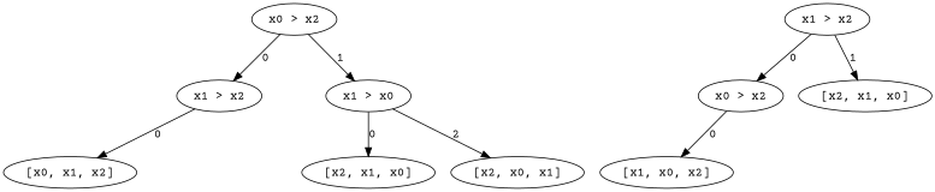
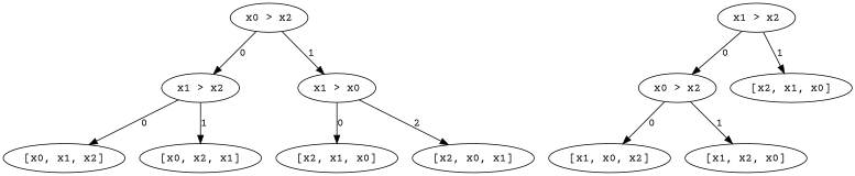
  digraph {
    fontname="Courier Prime"
    node [fontname="Courier Prime"]
    edge [fontname="Courier Prime"]
    n1 [label="x0 > x2"]
    n2 [label="x1 > x2"]
    n3 [label="x1 > x0"]
    n4 [label="x1 > x2"]
    n5 [label="x0 > x2"]
    n6 [label="[x2, x1, x0]"]
    n7 [label="[x0, x1, x2]"]
+   n8 [label="[x0, x2, x1]"]
    n9 [label="[x2, x1, x0]"]
    n10 [label="[x2, x0, x1]"]
    n11 [label="[x1, x0, x2]"]
+   n12 [label="[x1, x2, x0]"]
    n1 -> n2 [label=0]
    n1 -> n3 [label=1]
    n2 -> n7 [label=0]
+   n2 -> n8 [label=1]
    n3 -> n9 [label=0]
    n3 -> n10 [label=2]
    n4 -> n5 [label=0]
    n4 -> n6 [label=1]
    n5 -> n11 [label=0]
+   n5 -> n12 [label=1]
  }
